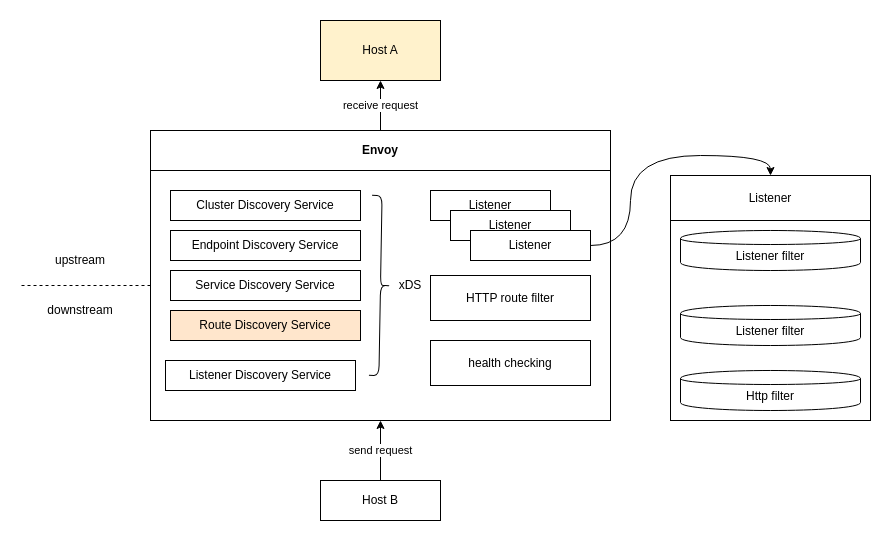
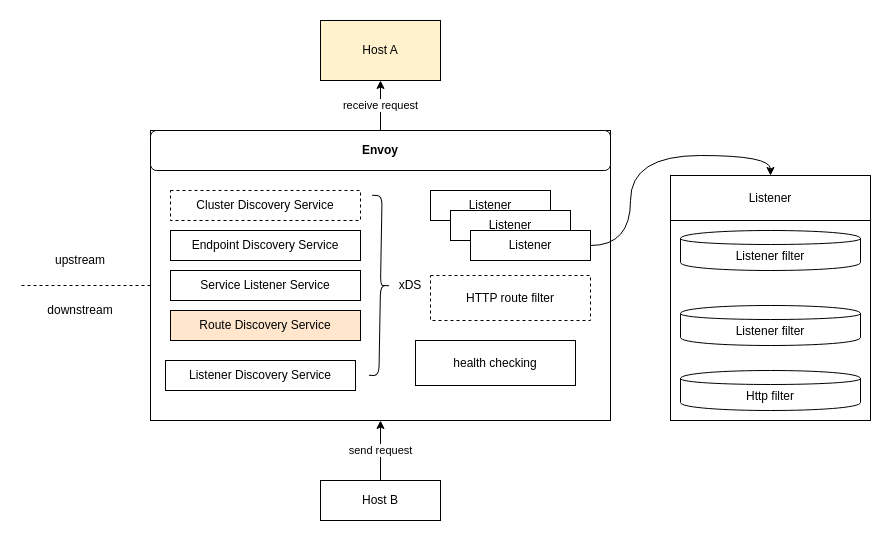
  <mxCell id="0" />
  <mxCell id="1" parent="0" />
  <mxCell id="2" value="send request" style="edgeStyle=orthogonalEdgeStyle;rounded=0;orthogonalLoop=1;jettySize=auto;html=1;" edge="1" parent="1" source="3" target="5"><mxGeometry relative="1" as="geometry" /></mxCell>
  <mxCell id="3" value="Host B" style="rounded=0;whiteSpace=wrap;html=1;" vertex="1" parent="1"><mxGeometry x="320" y="480" width="120" height="40" as="geometry" /></mxCell>
  <mxCell id="4" value="receive request" style="edgeStyle=orthogonalEdgeStyle;rounded=0;orthogonalLoop=1;jettySize=auto;html=1;entryX=0.5;entryY=1;entryDx=0;entryDy=0;" edge="1" parent="1" source="5" target="6"><mxGeometry relative="1" as="geometry" /></mxCell>
  <mxCell id="5" value="" style="rounded=0;whiteSpace=wrap;html=1;" vertex="1" parent="1"><mxGeometry x="150" y="130" width="460" height="290" as="geometry" /></mxCell>
  <mxCell id="6" value="Host A" style="rounded=0;whiteSpace=wrap;html=1;fillColor=#fff2cc;" vertex="1" parent="1"><mxGeometry x="320" y="20" width="120" height="60" as="geometry" /></mxCell>
- <mxCell id="7" value="&lt;b&gt;Envoy&lt;/b&gt;" style="rounded=0;whiteSpace=wrap;html=1;" vertex="1" parent="1"><mxGeometry x="150" y="130" width="460" height="40" as="geometry" /></mxCell>
- <mxCell id="8" value="Cluster Discovery Service" style="rounded=0;whiteSpace=wrap;html=1;" vertex="1" parent="1"><mxGeometry x="170" y="190" width="190" height="30" as="geometry" /></mxCell>
+ <mxCell id="7" value="&lt;b&gt;Envoy&lt;/b&gt;" style="whiteSpace=wrap;html=1;rounded=1;" vertex="1" parent="1"><mxGeometry x="150" y="130" width="460" height="40" as="geometry" /></mxCell>
+ <mxCell id="8" value="Cluster Discovery Service" style="rounded=0;whiteSpace=wrap;html=1;dashed=1;" vertex="1" parent="1"><mxGeometry x="170" y="190" width="190" height="30" as="geometry" /></mxCell>
  <mxCell id="9" value="Endpoint Discovery Service" style="rounded=0;whiteSpace=wrap;html=1;" vertex="1" parent="1"><mxGeometry x="170" y="230" width="190" height="30" as="geometry" /></mxCell>
  <mxCell id="10" style="edgeStyle=orthogonalEdgeStyle;orthogonalLoop=1;jettySize=auto;html=1;dashed=1;curved=1;strokeColor=none;" edge="1" parent="1" source="12"><mxGeometry relative="1" as="geometry"><mxPoint x="30" y="285" as="targetPoint" /></mxGeometry></mxCell>
  <mxCell id="11" style="edgeStyle=orthogonalEdgeStyle;orthogonalLoop=1;jettySize=auto;html=1;dashed=1;strokeColor=#000000;rounded=1;jumpStyle=none;endArrow=none;endFill=0;" edge="1" parent="1"><mxGeometry relative="1" as="geometry"><mxPoint x="20" y="285" as="targetPoint" /><mxPoint x="150" y="285" as="sourcePoint" /></mxGeometry></mxCell>
- <mxCell id="12" value="Service Discovery Service" style="rounded=0;whiteSpace=wrap;html=1;" vertex="1" parent="1"><mxGeometry x="170" y="270" width="190" height="30" as="geometry" /></mxCell>
+ <mxCell id="12" value="Service Listener Service" style="rounded=0;whiteSpace=wrap;html=1;" vertex="1" parent="1"><mxGeometry x="170" y="270" width="190" height="30" as="geometry" /></mxCell>
  <mxCell id="13" value="Route Discovery Service" style="rounded=0;whiteSpace=wrap;html=1;fillColor=#ffe6cc;" vertex="1" parent="1"><mxGeometry x="170" y="310" width="190" height="30" as="geometry" /></mxCell>
  <mxCell id="14" value="Listener Discovery Service" style="rounded=0;whiteSpace=wrap;html=1;" vertex="1" parent="1"><mxGeometry x="165" y="360" width="190" height="30" as="geometry" /></mxCell>
  <mxCell id="15" value="upstream" style="text;html=1;strokeColor=none;fillColor=none;align=center;verticalAlign=middle;whiteSpace=wrap;rounded=0;" vertex="1" parent="1"><mxGeometry x="60" y="250" width="40" height="20" as="geometry" /></mxCell>
  <mxCell id="16" value="downstream" style="text;html=1;strokeColor=none;fillColor=none;align=center;verticalAlign=middle;whiteSpace=wrap;rounded=0;" vertex="1" parent="1"><mxGeometry x="60" y="300" width="40" height="20" as="geometry" /></mxCell>
  <mxCell id="17" value="" style="shape=curlyBracket;whiteSpace=wrap;html=1;rounded=1;rotation=-179;" vertex="1" parent="1"><mxGeometry x="370" y="195" width="20" height="180" as="geometry" /></mxCell>
  <mxCell id="18" value="xDS" style="text;html=1;strokeColor=none;fillColor=none;align=center;verticalAlign=middle;whiteSpace=wrap;rounded=0;" vertex="1" parent="1"><mxGeometry x="390" y="275" width="40" height="20" as="geometry" /></mxCell>
  <mxCell id="19" value="Listener" style="rounded=0;whiteSpace=wrap;html=1;" vertex="1" parent="1"><mxGeometry x="430" y="190" width="120" height="30" as="geometry" /></mxCell>
  <mxCell id="20" value="Listener" style="rounded=0;whiteSpace=wrap;html=1;" vertex="1" parent="1"><mxGeometry x="450" y="210" width="120" height="30" as="geometry" /></mxCell>
  <mxCell id="21" style="edgeStyle=orthogonalEdgeStyle;jumpStyle=none;orthogonalLoop=1;jettySize=auto;html=1;entryX=0.5;entryY=0;entryDx=0;entryDy=0;endArrow=classic;endFill=1;strokeColor=none;curved=1;" edge="1" parent="1" source="23" target="27"><mxGeometry relative="1" as="geometry" /></mxCell>
  <mxCell id="22" style="edgeStyle=orthogonalEdgeStyle;curved=1;jumpStyle=none;orthogonalLoop=1;jettySize=auto;html=1;entryX=0.5;entryY=0;entryDx=0;entryDy=0;endArrow=classic;endFill=1;strokeColor=#000000;" edge="1" parent="1" source="23" target="27"><mxGeometry relative="1" as="geometry" /></mxCell>
  <mxCell id="23" value="Listener" style="rounded=0;whiteSpace=wrap;html=1;" vertex="1" parent="1"><mxGeometry x="470" y="230" width="120" height="30" as="geometry" /></mxCell>
- <mxCell id="24" value="HTTP route filter" style="rounded=0;whiteSpace=wrap;html=1;" vertex="1" parent="1"><mxGeometry x="430" y="275" width="160" height="45" as="geometry" /></mxCell>
- <mxCell id="25" value="health checking" style="rounded=0;whiteSpace=wrap;html=1;" vertex="1" parent="1"><mxGeometry x="430" y="340" width="160" height="45" as="geometry" /></mxCell>
+ <mxCell id="24" value="HTTP route filter" style="rounded=0;whiteSpace=wrap;html=1;dashed=1;" vertex="1" parent="1"><mxGeometry x="430" y="275" width="160" height="45" as="geometry" /></mxCell>
+ <mxCell id="25" value="health checking" style="rounded=0;whiteSpace=wrap;html=1;" vertex="1" parent="1"><mxGeometry x="415" y="340" width="160" height="45" as="geometry" /></mxCell>
  <mxCell id="26" value="" style="rounded=0;whiteSpace=wrap;html=1;" vertex="1" parent="1"><mxGeometry x="670" y="175" width="200" height="245" as="geometry" /></mxCell>
  <mxCell id="27" value="Listener" style="rounded=0;whiteSpace=wrap;html=1;" vertex="1" parent="1"><mxGeometry x="670" y="175" width="200" height="45" as="geometry" /></mxCell>
  <mxCell id="28" value="Listener filter" style="shape=cylinder;whiteSpace=wrap;html=1;boundedLbl=1;backgroundOutline=1;" vertex="1" parent="1"><mxGeometry x="680" y="230" width="180" height="40" as="geometry" /></mxCell>
  <mxCell id="29" value="&lt;span style=&quot;white-space: normal&quot;&gt;Listener filter&lt;/span&gt;" style="shape=cylinder;whiteSpace=wrap;html=1;boundedLbl=1;backgroundOutline=1;" vertex="1" parent="1"><mxGeometry x="680" y="305" width="180" height="40" as="geometry" /></mxCell>
  <mxCell id="30" value="Http filter" style="shape=cylinder;whiteSpace=wrap;html=1;boundedLbl=1;backgroundOutline=1;" vertex="1" parent="1"><mxGeometry x="680" y="370" width="180" height="40" as="geometry" /></mxCell>
